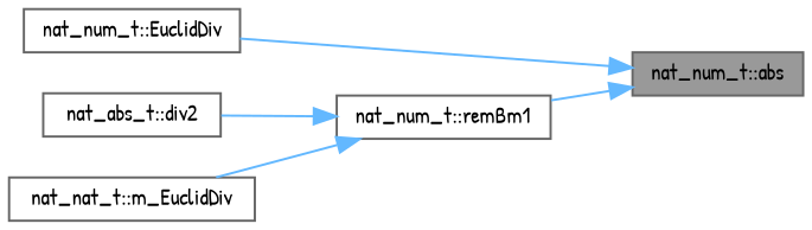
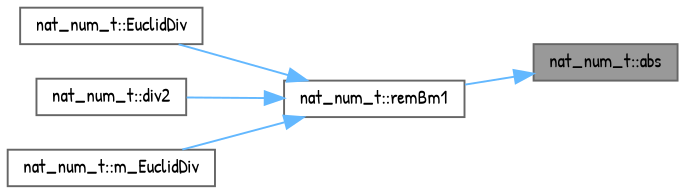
  digraph {
    fontname="Patrick Hand"
    rankdir=RL
    node [color=grey40 fillcolor=white fontname="Patrick Hand" fontsize=10 shape=box style=filled]
    edge [color=steelblue1 dir=back fontname="Patrick Hand" fontsize=10 labelfontname=Helvetica labelfontsize=10 style=solid]
    n1 [color=gray40 fillcolor=grey60 fontcolor=black height=0.2 label="nat_num_t::abs" width=0.4]
    n2 [height=0.2 label="nat_num_t::EuclidDiv" width=0.4]
    n3 [height=0.2 label="nat_num_t::remBm1" width=0.4]
-   n4 [height=0.2 label="nat_abs_t::div2" width=0.4]
-   n5 [height=0.2 label="nat_nat_t::m_EuclidDiv" width=0.4]
-   n1 -> n2
+   n4 [height=0.2 label="nat_num_t::div2" width=0.4]
+   n5 [height=0.2 label="nat_num_t::m_EuclidDiv" width=0.4]
+   n3 -> n2
    n1 -> n3
    n3 -> n4
    n3 -> n5
  }
